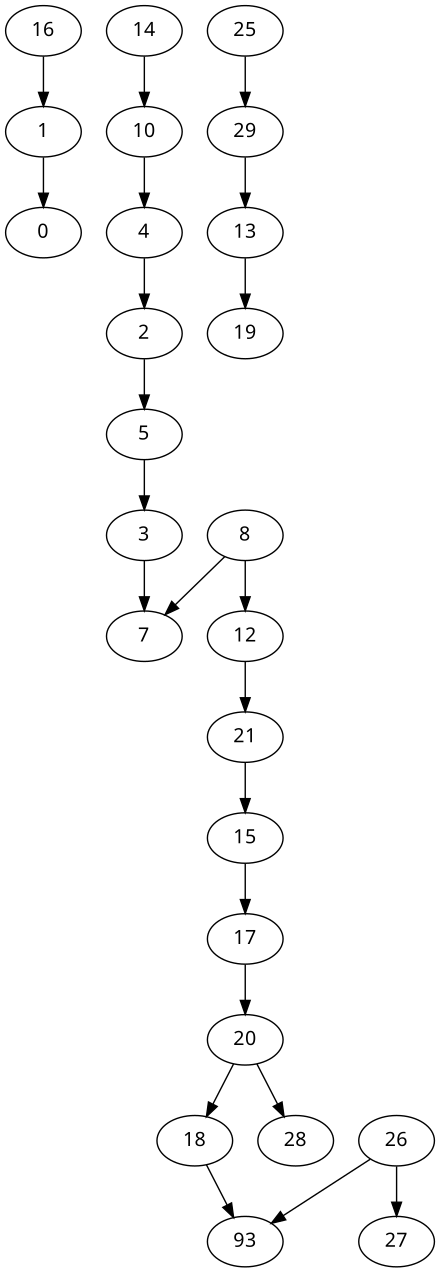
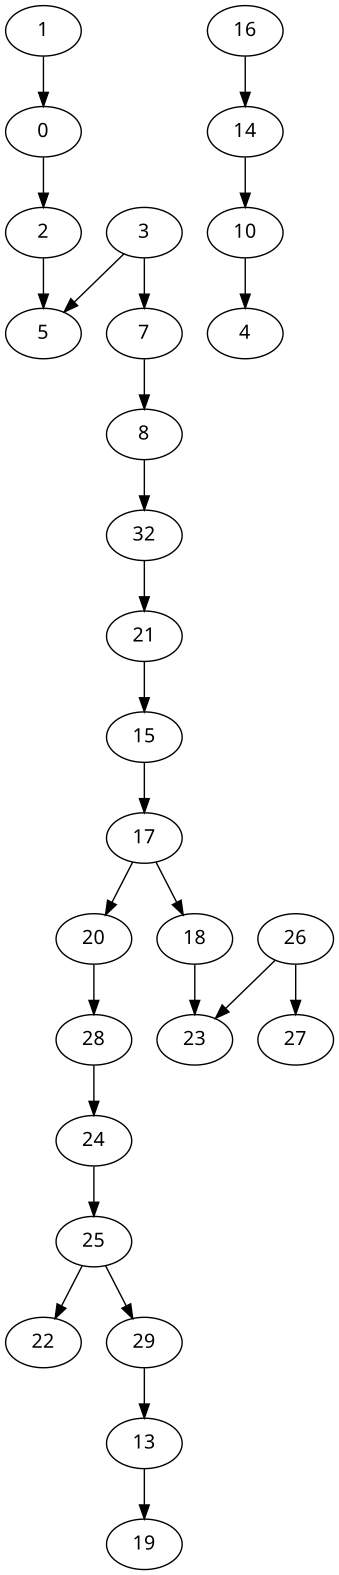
  digraph {
    fontname="Noto Sans"
    node [fontname="Noto Sans"]
    edge [fontname="Noto Sans"]
    1
    0
    16
    14
    10
    4
    2
    5
    3
    7
    8
-   12
+   12 [label=32]
    21
    15
    17
    20
    18
    28
-   23 [label=93]
+   23
+   24
    26
    27
    25
+   22
    29
    13
    19
    1 -> 0
-   16 -> 1
+   16 -> 14
    14 -> 10
    10 -> 4
-   4 -> 2
+   0 -> 2
    2 -> 5
-   5 -> 3
+   3 -> 5
    3 -> 7
-   8 -> 7
+   7 -> 8
    8 -> 12
    12 -> 21
    21 -> 15
    15 -> 17
    17 -> 20
-   20 -> 18
+   17 -> 18
    20 -> 28
    18 -> 23
+   28 -> 24
+   24 -> 25
    26 -> 23
    26 -> 27
+   25 -> 22
    25 -> 29
    29 -> 13
    13 -> 19
  }
